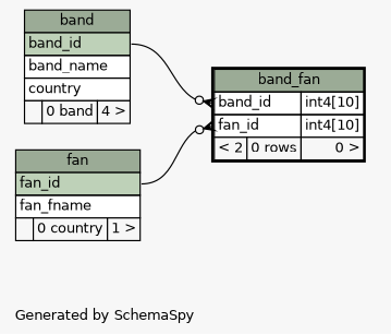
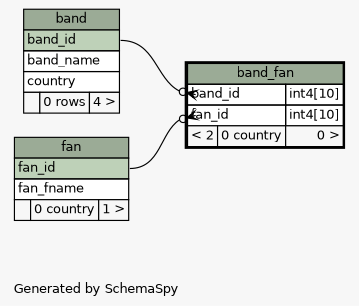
  digraph {
    bgcolor="#f7f7f7"
    fontname=Helvetica
    fontsize=11
    label="\nGenerated by SchemaSpy"
    labeljust=l
    nodesep=0.18
    rankdir=RL
    ranksep=0.46
    node [fontname=Helvetica fontsize=11 shape=plaintext]
    edge [arrowhead=none arrowsize=0.8 arrowtail=crowodot dir=back]
-   n1 [label=<     <TABLE BORDER="2" CELLBORDER="1" CELLSPACING="0" BGCOLOR="#ffffff">       <TR><TD COLSPAN="3" BGCOLOR="#9bab96" ALIGN="CENTER">band_fan</TD></TR>       <TR><TD PORT="band_id" COLSPAN="2" ALIGN="LEFT">band_id</TD><TD PORT="band_id.type" ALIGN="LEFT">int4[10]</TD></TR>       <TR><TD PORT="fan_id" COLSPAN="2" ALIGN="LEFT">fan_id</TD><TD PORT="fan_id.type" ALIGN="LEFT">int4[10]</TD></TR>       <TR><TD ALIGN="LEFT" BGCOLOR="#f7f7f7">&lt; 2</TD><TD ALIGN="RIGHT" BGCOLOR="#f7f7f7">0 rows</TD><TD ALIGN="RIGHT" BGCOLOR="#f7f7f7">0 &gt;</TD></TR>     </TABLE>>]
-   n2 [label=<     <TABLE BORDER="0" CELLBORDER="1" CELLSPACING="0" BGCOLOR="#ffffff">       <TR><TD COLSPAN="3" BGCOLOR="#9bab96" ALIGN="CENTER">band</TD></TR>       <TR><TD PORT="band_id" COLSPAN="3" BGCOLOR="#bed1b8" ALIGN="LEFT">band_id</TD></TR>       <TR><TD PORT="band_name" COLSPAN="3" ALIGN="LEFT">band_name</TD></TR>       <TR><TD PORT="country" COLSPAN="3" ALIGN="LEFT">country</TD></TR>       <TR><TD ALIGN="LEFT" BGCOLOR="#f7f7f7">  </TD><TD ALIGN="RIGHT" BGCOLOR="#f7f7f7">0 band</TD><TD ALIGN="RIGHT" BGCOLOR="#f7f7f7">4 &gt;</TD></TR>     </TABLE>>]
+   n1 [label=<     <TABLE BORDER="2" CELLBORDER="1" CELLSPACING="0" BGCOLOR="#ffffff">       <TR><TD COLSPAN="3" BGCOLOR="#9bab96" ALIGN="CENTER">band_fan</TD></TR>       <TR><TD PORT="band_id" COLSPAN="2" ALIGN="LEFT">band_id</TD><TD PORT="band_id.type" ALIGN="LEFT">int4[10]</TD></TR>       <TR><TD PORT="fan_id" COLSPAN="2" ALIGN="LEFT">fan_id</TD><TD PORT="fan_id.type" ALIGN="LEFT">int4[10]</TD></TR>       <TR><TD ALIGN="LEFT" BGCOLOR="#f7f7f7">&lt; 2</TD><TD ALIGN="RIGHT" BGCOLOR="#f7f7f7">0 country</TD><TD ALIGN="RIGHT" BGCOLOR="#f7f7f7">0 &gt;</TD></TR>     </TABLE>>]
+   n2 [label=<     <TABLE BORDER="0" CELLBORDER="1" CELLSPACING="0" BGCOLOR="#ffffff">       <TR><TD COLSPAN="3" BGCOLOR="#9bab96" ALIGN="CENTER">band</TD></TR>       <TR><TD PORT="band_id" COLSPAN="3" BGCOLOR="#bed1b8" ALIGN="LEFT">band_id</TD></TR>       <TR><TD PORT="band_name" COLSPAN="3" ALIGN="LEFT">band_name</TD></TR>       <TR><TD PORT="country" COLSPAN="3" ALIGN="LEFT">country</TD></TR>       <TR><TD ALIGN="LEFT" BGCOLOR="#f7f7f7">  </TD><TD ALIGN="RIGHT" BGCOLOR="#f7f7f7">0 rows</TD><TD ALIGN="RIGHT" BGCOLOR="#f7f7f7">4 &gt;</TD></TR>     </TABLE>>]
    n3 [label=<     <TABLE BORDER="0" CELLBORDER="1" CELLSPACING="0" BGCOLOR="#ffffff">       <TR><TD COLSPAN="3" BGCOLOR="#9bab96" ALIGN="CENTER">fan</TD></TR>       <TR><TD PORT="fan_id" COLSPAN="3" BGCOLOR="#bed1b8" ALIGN="LEFT">fan_id</TD></TR>       <TR><TD PORT="fan_fname" COLSPAN="3" ALIGN="LEFT">fan_fname</TD></TR>       <TR><TD ALIGN="LEFT" BGCOLOR="#f7f7f7">  </TD><TD ALIGN="RIGHT" BGCOLOR="#f7f7f7">0 country</TD><TD ALIGN="RIGHT" BGCOLOR="#f7f7f7">1 &gt;</TD></TR>     </TABLE>>]
    n1 -> n2 [headport="band_id:e" tailport="band_id:w"]
    n1 -> n3 [headport="fan_id:e" tailport="fan_id:w"]
  }
